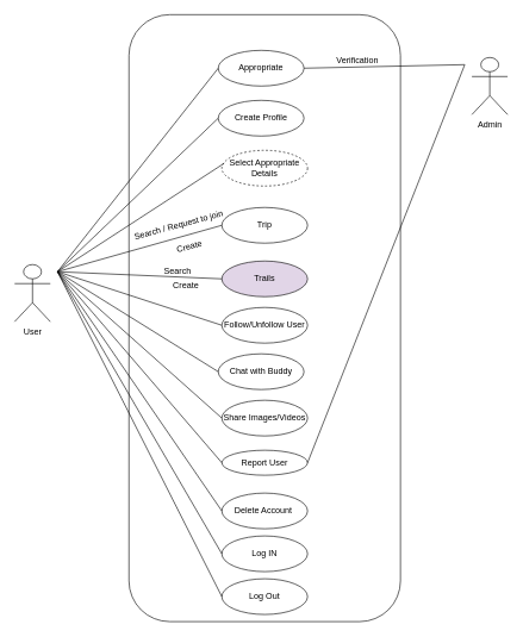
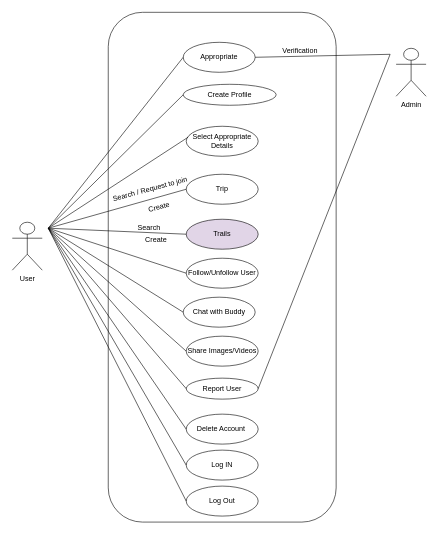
  <mxCell id="0" />
  <mxCell id="1" parent="0" />
  <mxCell id="2" value="" style="rounded=1;whiteSpace=wrap;html=1;direction=south;" vertex="1" parent="1"><mxGeometry x="180" y="20" width="380" height="850" as="geometry" /></mxCell>
  <mxCell id="3" value="Appropriate" style="ellipse;whiteSpace=wrap;html=1;" vertex="1" parent="1"><mxGeometry x="305" y="70" width="120" height="50" as="geometry" /></mxCell>
- <mxCell id="4" value="Create Profile" style="ellipse;whiteSpace=wrap;html=1;" vertex="1" parent="1"><mxGeometry x="305" y="140" width="120" height="50" as="geometry" /></mxCell>
- <mxCell id="5" value="Select Appropriate Details" style="ellipse;whiteSpace=wrap;html=1;dashed=1;" vertex="1" parent="1"><mxGeometry x="310" y="210" width="120" height="50" as="geometry" /></mxCell>
+ <mxCell id="4" value="Create Profile" style="ellipse;whiteSpace=wrap;html=1;" vertex="1" parent="1"><mxGeometry x="305" y="140" width="155" height="35" as="geometry" /></mxCell>
+ <mxCell id="5" value="Select Appropriate Details" style="ellipse;whiteSpace=wrap;html=1;" vertex="1" parent="1"><mxGeometry x="310" y="210" width="120" height="50" as="geometry" /></mxCell>
  <mxCell id="6" value="Trip" style="ellipse;whiteSpace=wrap;html=1;" vertex="1" parent="1"><mxGeometry x="310" y="290" width="120" height="50" as="geometry" /></mxCell>
  <mxCell id="7" value="Trails" style="ellipse;whiteSpace=wrap;html=1;fillColor=#e1d5e7;" vertex="1" parent="1"><mxGeometry x="310" y="365" width="120" height="50" as="geometry" /></mxCell>
  <mxCell id="8" value="Chat with Buddy" style="ellipse;whiteSpace=wrap;html=1;" vertex="1" parent="1"><mxGeometry x="305" y="495" width="120" height="50" as="geometry" /></mxCell>
  <mxCell id="9" value="Share Images/Videos" style="ellipse;whiteSpace=wrap;html=1;" vertex="1" parent="1"><mxGeometry x="310" y="560" width="120" height="50" as="geometry" /></mxCell>
  <mxCell id="10" value="Delete Account&amp;nbsp;" style="ellipse;whiteSpace=wrap;html=1;" vertex="1" parent="1"><mxGeometry x="310" y="690" width="120" height="50" as="geometry" /></mxCell>
  <mxCell id="11" value="Log IN" style="ellipse;whiteSpace=wrap;html=1;" vertex="1" parent="1"><mxGeometry x="310" y="750" width="120" height="50" as="geometry" /></mxCell>
  <mxCell id="12" value="Log Out" style="ellipse;whiteSpace=wrap;html=1;" vertex="1" parent="1"><mxGeometry x="310" y="810" width="120" height="50" as="geometry" /></mxCell>
  <mxCell id="13" value="User" style="shape=umlActor;verticalLabelPosition=bottom;verticalAlign=top;html=1;outlineConnect=0;" vertex="1" parent="1"><mxGeometry x="20" y="370" width="50" height="80" as="geometry" /></mxCell>
  <mxCell id="14" value="Admin" style="shape=umlActor;verticalLabelPosition=bottom;verticalAlign=top;html=1;outlineConnect=0;" vertex="1" parent="1"><mxGeometry x="660" y="80" width="50" height="80" as="geometry" /></mxCell>
  <mxCell id="15" value="" style="endArrow=none;html=1;rounded=0;entryX=0;entryY=0.5;entryDx=0;entryDy=0;" edge="1" parent="1" target="3"><mxGeometry width="50" height="50" relative="1" as="geometry"><mxPoint x="80" y="380" as="sourcePoint" /><mxPoint x="170" y="260" as="targetPoint" /></mxGeometry></mxCell>
  <mxCell id="16" value="" style="endArrow=none;html=1;rounded=0;entryX=0;entryY=0.5;entryDx=0;entryDy=0;" edge="1" parent="1" target="4"><mxGeometry width="50" height="50" relative="1" as="geometry"><mxPoint x="80" y="380" as="sourcePoint" /><mxPoint x="300" y="170" as="targetPoint" /></mxGeometry></mxCell>
  <mxCell id="17" value="" style="endArrow=none;html=1;rounded=0;entryX=0;entryY=0.5;entryDx=0;entryDy=0;" edge="1" parent="1" target="6"><mxGeometry width="50" height="50" relative="1" as="geometry"><mxPoint x="80" y="380" as="sourcePoint" /><mxPoint x="325" y="115" as="targetPoint" /></mxGeometry></mxCell>
  <mxCell id="18" value="" style="endArrow=none;html=1;rounded=0;entryX=0.027;entryY=0.364;entryDx=0;entryDy=0;entryPerimeter=0;" edge="1" parent="1" target="5"><mxGeometry width="50" height="50" relative="1" as="geometry"><mxPoint x="80" y="380" as="sourcePoint" /><mxPoint x="335" y="125" as="targetPoint" /></mxGeometry></mxCell>
  <mxCell id="19" value="" style="endArrow=none;html=1;rounded=0;entryX=0;entryY=0.5;entryDx=0;entryDy=0;" edge="1" parent="1" target="7"><mxGeometry width="50" height="50" relative="1" as="geometry"><mxPoint x="80" y="380" as="sourcePoint" /><mxPoint x="345" y="135" as="targetPoint" /></mxGeometry></mxCell>
  <mxCell id="20" value="" style="endArrow=none;html=1;rounded=0;entryX=0;entryY=0.5;entryDx=0;entryDy=0;" edge="1" parent="1" target="8"><mxGeometry width="50" height="50" relative="1" as="geometry"><mxPoint x="80" y="380" as="sourcePoint" /><mxPoint x="330" y="410" as="targetPoint" /></mxGeometry></mxCell>
  <mxCell id="21" value="" style="endArrow=none;html=1;rounded=0;entryX=0;entryY=0.5;entryDx=0;entryDy=0;" edge="1" parent="1" target="9"><mxGeometry width="50" height="50" relative="1" as="geometry"><mxPoint x="80" y="380" as="sourcePoint" /><mxPoint x="340" y="420" as="targetPoint" /></mxGeometry></mxCell>
  <mxCell id="22" value="" style="endArrow=none;html=1;rounded=0;entryX=0;entryY=0.5;entryDx=0;entryDy=0;" edge="1" parent="1" target="10"><mxGeometry width="50" height="50" relative="1" as="geometry"><mxPoint x="80" y="380" as="sourcePoint" /><mxPoint x="350" y="430" as="targetPoint" /></mxGeometry></mxCell>
  <mxCell id="23" value="" style="endArrow=none;html=1;rounded=0;entryX=0;entryY=0.5;entryDx=0;entryDy=0;" edge="1" parent="1" target="11"><mxGeometry width="50" height="50" relative="1" as="geometry"><mxPoint x="80" y="380" as="sourcePoint" /><mxPoint x="360" y="440" as="targetPoint" /></mxGeometry></mxCell>
  <mxCell id="24" value="" style="endArrow=none;html=1;rounded=0;entryX=0;entryY=0.5;entryDx=0;entryDy=0;" edge="1" parent="1" target="12"><mxGeometry width="50" height="50" relative="1" as="geometry"><mxPoint x="80" y="380" as="sourcePoint" /><mxPoint x="320" y="755" as="targetPoint" /></mxGeometry></mxCell>
  <mxCell id="25" value="" style="endArrow=none;html=1;rounded=0;exitX=1;exitY=0.5;exitDx=0;exitDy=0;" edge="1" parent="1" source="3"><mxGeometry width="50" height="50" relative="1" as="geometry"><mxPoint x="290" y="170" as="sourcePoint" /><mxPoint x="650" y="90" as="targetPoint" /></mxGeometry></mxCell>
  <mxCell id="26" value="Report User" style="ellipse;whiteSpace=wrap;html=1;" vertex="1" parent="1"><mxGeometry x="310" y="630" width="120" height="35" as="geometry" /></mxCell>
  <mxCell id="27" value="" style="endArrow=none;html=1;rounded=0;entryX=0;entryY=0.5;entryDx=0;entryDy=0;" edge="1" parent="1" target="26"><mxGeometry width="50" height="50" relative="1" as="geometry"><mxPoint x="80" y="380" as="sourcePoint" /><mxPoint x="320" y="605" as="targetPoint" /></mxGeometry></mxCell>
  <mxCell id="28" value="" style="endArrow=none;html=1;rounded=0;entryX=1;entryY=0.5;entryDx=0;entryDy=0;" edge="1" parent="1" target="26"><mxGeometry width="50" height="50" relative="1" as="geometry"><mxPoint x="650" y="90" as="sourcePoint" /><mxPoint x="430" y="650" as="targetPoint" /></mxGeometry></mxCell>
  <mxCell id="29" value="Verification" style="text;html=1;strokeColor=none;fillColor=none;align=center;verticalAlign=middle;whiteSpace=wrap;rounded=0;rotation=0;" vertex="1" parent="1"><mxGeometry x="470" y="70" width="60" height="30" as="geometry" /></mxCell>
  <mxCell id="30" value="Search / Request to join" style="text;html=1;strokeColor=none;fillColor=none;align=center;verticalAlign=middle;whiteSpace=wrap;rounded=0;rotation=-15;" vertex="1" parent="1"><mxGeometry x="170" y="300" width="160" height="30" as="geometry" /></mxCell>
  <mxCell id="31" value="Search&amp;nbsp;" style="text;html=1;strokeColor=none;fillColor=none;align=center;verticalAlign=middle;whiteSpace=wrap;rounded=0;rotation=0;" vertex="1" parent="1"><mxGeometry x="220" y="365" width="60" height="30" as="geometry" /></mxCell>
  <mxCell id="32" value="Follow/Unfollow User" style="ellipse;whiteSpace=wrap;html=1;" vertex="1" parent="1"><mxGeometry x="310" y="430" width="120" height="50" as="geometry" /></mxCell>
  <mxCell id="33" value="" style="endArrow=none;html=1;rounded=0;entryX=0;entryY=0.5;entryDx=0;entryDy=0;" edge="1" parent="1" target="32"><mxGeometry width="50" height="50" relative="1" as="geometry"><mxPoint x="80" y="380" as="sourcePoint" /><mxPoint x="320" y="400" as="targetPoint" /></mxGeometry></mxCell>
  <mxCell id="34" value="Create" style="text;html=1;strokeColor=none;fillColor=none;align=center;verticalAlign=middle;whiteSpace=wrap;rounded=0;rotation=0;" vertex="1" parent="1"><mxGeometry x="230" y="385" width="60" height="30" as="geometry" /></mxCell>
  <mxCell id="35" value="Create" style="text;html=1;strokeColor=none;fillColor=none;align=center;verticalAlign=middle;whiteSpace=wrap;rounded=0;rotation=-15;" vertex="1" parent="1"><mxGeometry x="235" y="330" width="60" height="30" as="geometry" /></mxCell>
